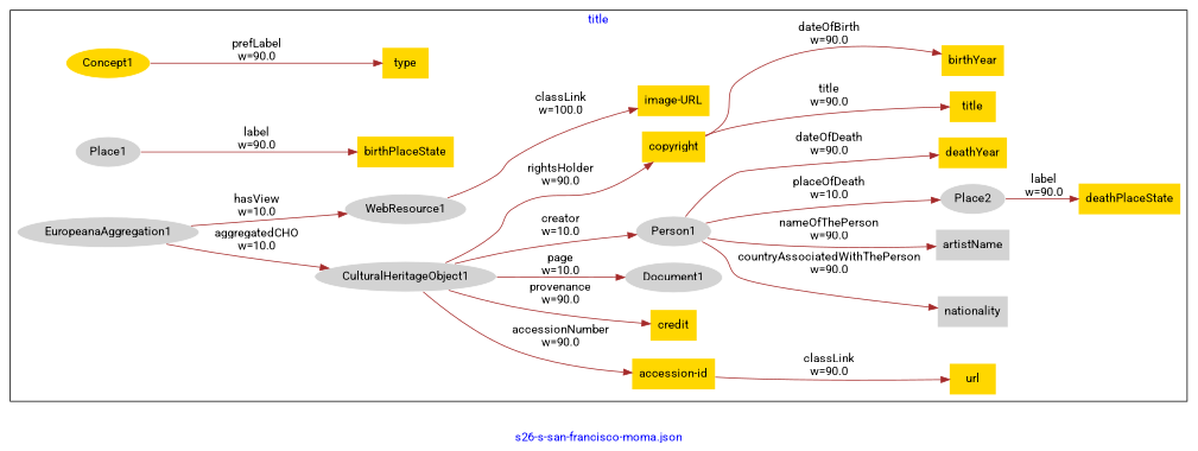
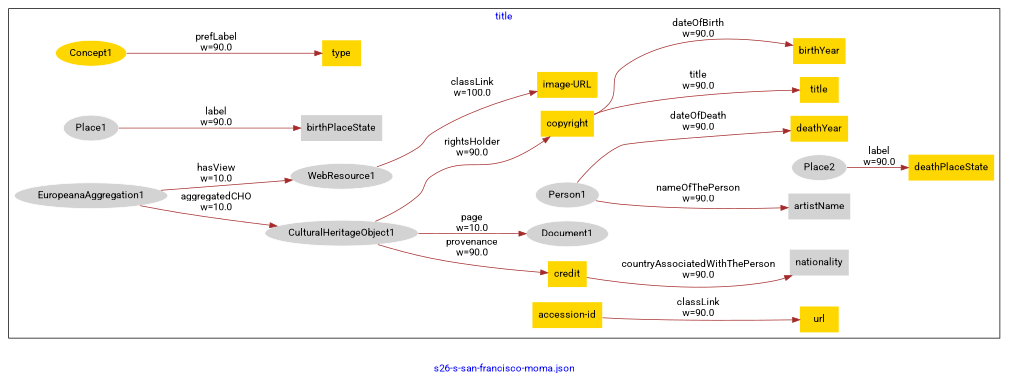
  digraph {
    fontcolor=blue
    fontname=Roboto
    label="s26-s-san-francisco-moma.json"
    rankdir=LR
    remincross=true
    node [fillcolor=gold fontname=Roboto style=filled shape=plaintext]
    edge [color=brown fontcolor=black fontname=Roboto]
    n1 [color=white fillcolor=lightgray label="CulturalHeritageObject1\n" shape=""]
    n2 [color=white fillcolor=lightgray label="Person1\n" shape=""]
    n3 [label="credit\n"]
    n4 [label="copyright\n"]
    n5 [label="title\n"]
    n6 [label="accession-id\n"]
    n7 [color=white label="Concept1\n" shape=""]
    n8 [color=white fillcolor=lightgray label="Document1\n" shape=""]
    n9 [fillcolor=lightgray label="nationality\n"]
    n10 [label="birthYear\n"]
    n11 [label="deathYear\n"]
    n12 [fillcolor=lightgray label="artistName\n"]
    n13 [color=white fillcolor=lightgray label="Place1\n" shape=""]
    n14 [color=white fillcolor=lightgray label="Place2\n" shape=""]
-   n15 [label="birthPlaceState\n"]
+   n15 [fillcolor=lightgray label="birthPlaceState\n"]
    n16 [label="deathPlaceState\n"]
    n17 [color=white fillcolor=lightgray label="EuropeanaAggregation1\n" shape=""]
    n18 [color=white fillcolor=lightgray label="WebResource1\n" shape=""]
    n19 [label="image-URL\n"]
    n20 [label="type\n"]
    n21 [label="url\n"]
    subgraph cluster_1 {
      label=title
      n1
      n2
      n3
      n4
      n5
      n6
      n7
      n8
      n9
      n10
      n11
      n12
      n13
      n14
      n15
      n16
      n17
      n18
      n19
      n20
      n21
    }
-   n1 -> n2 [label="creator\nw=10.0"]
    n1 -> n3 [label="provenance\nw=90.0"]
    n1 -> n4 [label="rightsHolder\nw=90.0"]
-   n1 -> n6 [label="accessionNumber\nw=90.0"]
    n1 -> n8 [label="page\nw=10.0"]
-   n2 -> n9 [label="countryAssociatedWithThePerson\nw=90.0"]
+   n3 -> n9 [label="countryAssociatedWithThePerson\nw=90.0"]
    n2 -> n11 [label="dateOfDeath\nw=90.0"]
    n2 -> n12 [label="nameOfThePerson\nw=90.0"]
-   n2 -> n14 [label="placeOfDeath\nw=10.0"]
    n4 -> n5 [label="title\nw=90.0"]
    n4 -> n10 [label="dateOfBirth\nw=90.0"]
    n6 -> n21 [label="classLink\nw=90.0"]
    n7 -> n20 [label="prefLabel\nw=90.0"]
    n13 -> n15 [label="label\nw=90.0"]
    n14 -> n16 [label="label\nw=90.0"]
    n17 -> n1 [label="aggregatedCHO\nw=10.0"]
    n17 -> n18 [label="hasView\nw=10.0"]
    n18 -> n19 [label="classLink\nw=100.0"]
  }
